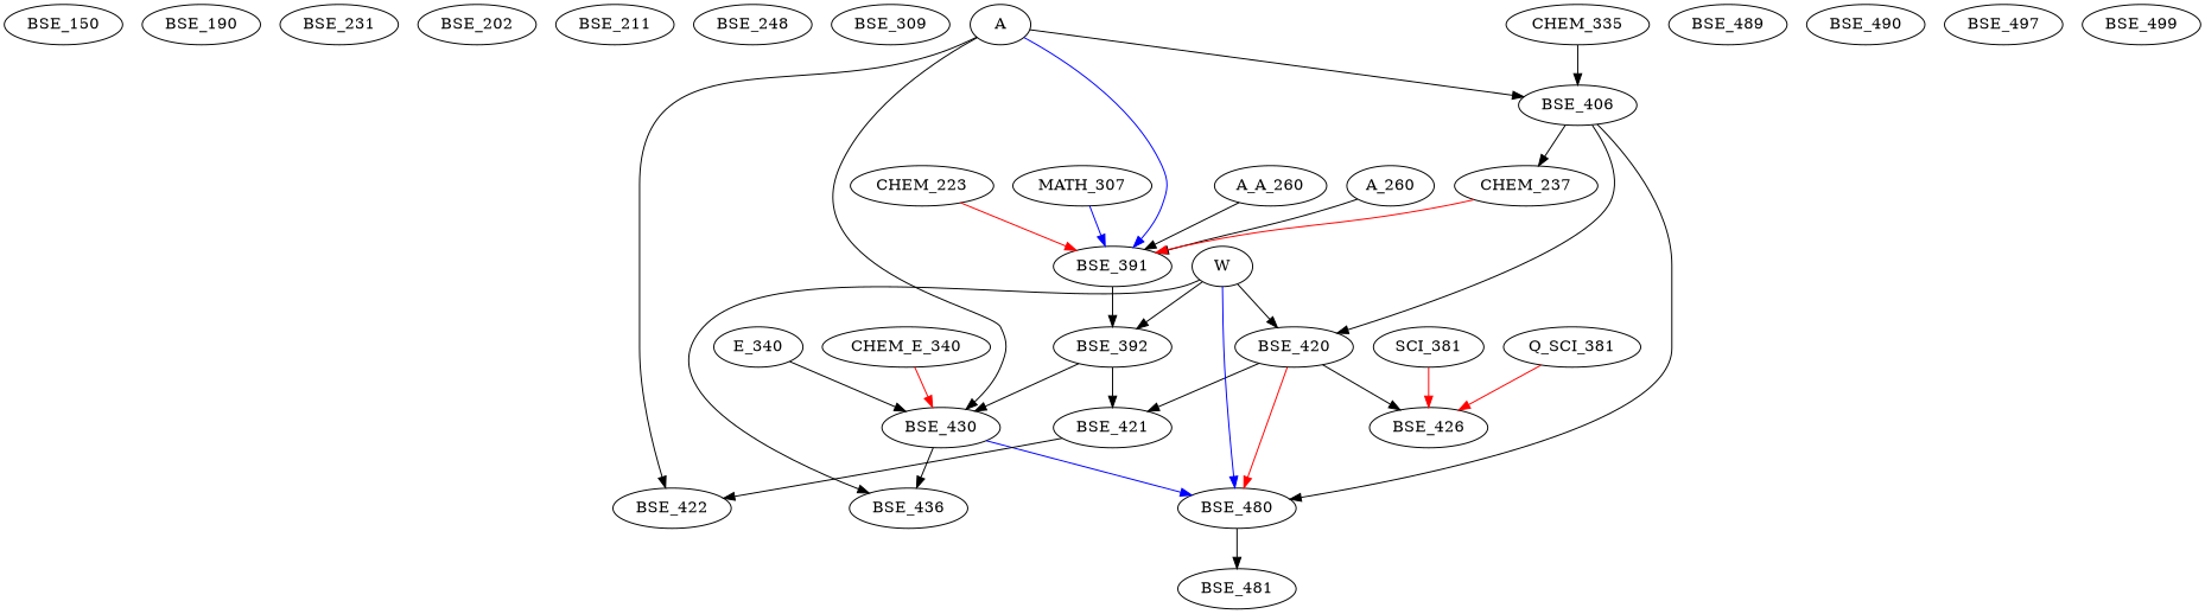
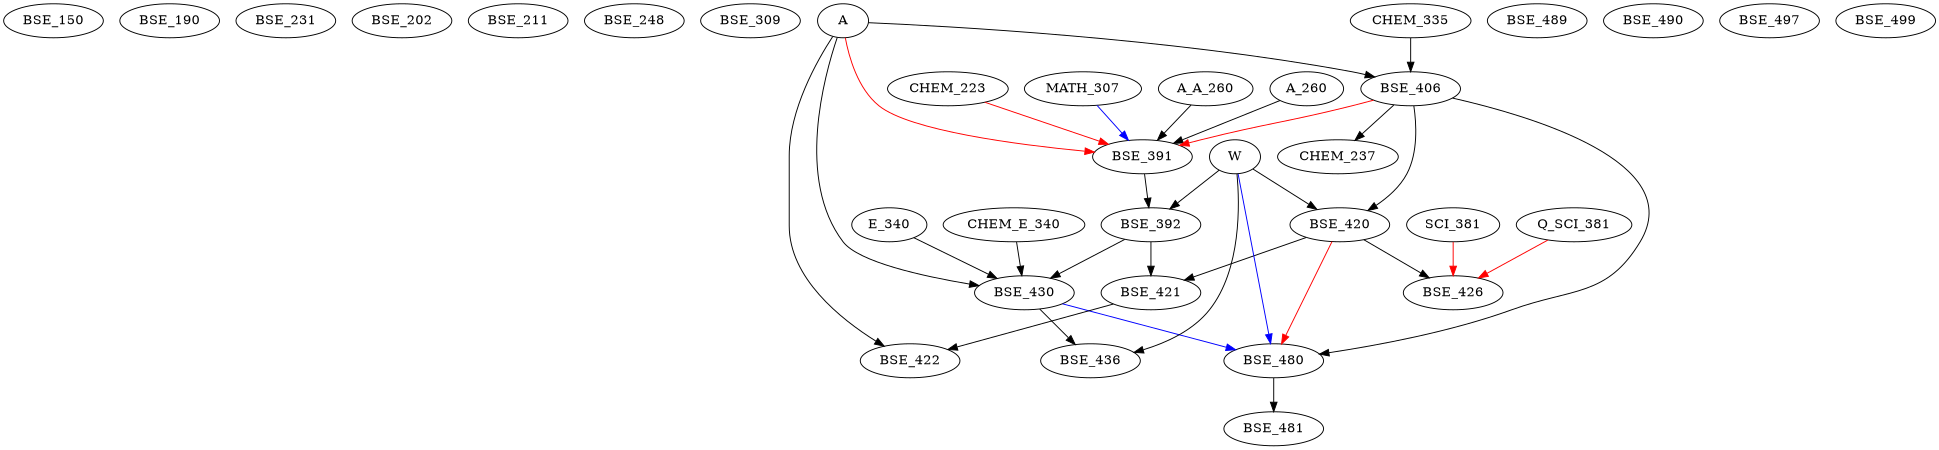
  digraph {
    edge [color=black]
    BSE_150
    BSE_190
    n3 [label=BSE_231]
    BSE_202
    BSE_211
    BSE_248
    BSE_309
    A_A_260
    BSE_391
    BSE_392
    BSE_430
    BSE_421
    A_260
    CHEM_237
    BSE_406
    BSE_420
    BSE_480
    CHEM_223
    MATH_307
    A
    BSE_422
    BSE_436
    W
    BSE_426
    BSE_481
    CHEM_335
    Q_SCI_381
    SCI_381
    CHEM_E_340
    E_340
    BSE_489
    BSE_490
    BSE_497
    BSE_499
    A_A_260 -> BSE_391
    BSE_391 -> BSE_392
    BSE_392 -> BSE_430
    BSE_392 -> BSE_421
    BSE_430 -> BSE_480 [color=blue]
    BSE_430 -> BSE_436
    BSE_421 -> BSE_422
    A_260 -> BSE_391
-   CHEM_237 -> BSE_391 [color=red]
+   BSE_406 -> BSE_391 [color=red]
    BSE_406 -> CHEM_237
    BSE_406 -> BSE_420
    BSE_406 -> BSE_480
    BSE_420 -> BSE_421
    BSE_420 -> BSE_480 [color=red]
    BSE_420 -> BSE_426
    BSE_480 -> BSE_481
    CHEM_223 -> BSE_391 [color=red]
    MATH_307 -> BSE_391 [color=blue]
-   A -> BSE_391 [color=blue]
+   A -> BSE_391 [color=red]
    A -> BSE_430
    A -> BSE_406
    A -> BSE_422
    W -> BSE_392
    W -> BSE_420
    W -> BSE_480 [color=blue]
    W -> BSE_436
    CHEM_335 -> BSE_406
    Q_SCI_381 -> BSE_426 [color=red]
    SCI_381 -> BSE_426 [color=red]
-   CHEM_E_340 -> BSE_430 [color=red]
+   CHEM_E_340 -> BSE_430
    E_340 -> BSE_430
  }
